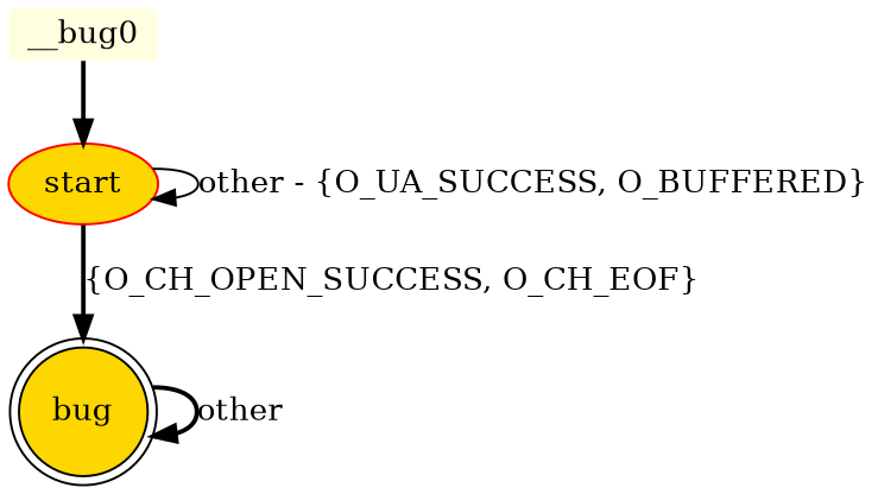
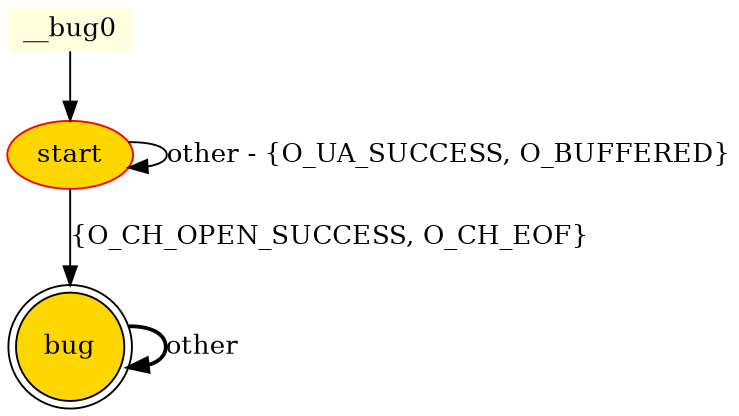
  digraph {
    node [fillcolor=gold style=filled]
    edge [style=solid]
    start [color=red]
    bug [shape=doublecircle]
    n3 [fillcolor=lightyellow height=0 label=__bug0 shape=none width=0]
    start -> start [label="other - {O_UA_SUCCESS, O_BUFFERED}"]
-   start -> bug [label="{O_CH_OPEN_SUCCESS, O_CH_EOF}" style=bold]
+   start -> bug [label="{O_CH_OPEN_SUCCESS, O_CH_EOF}"]
    bug -> bug [label=other style=bold]
-   n3 -> start [style=bold]
+   n3 -> start
  }
